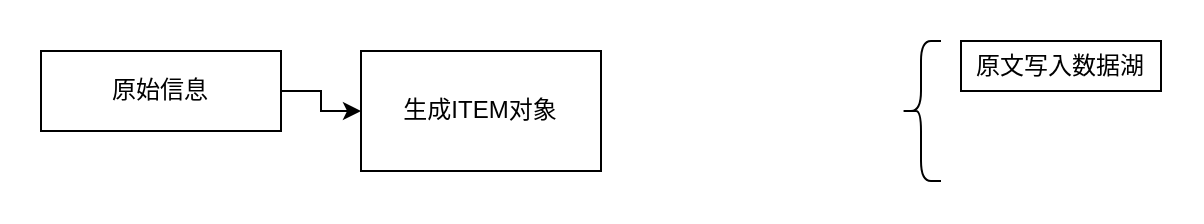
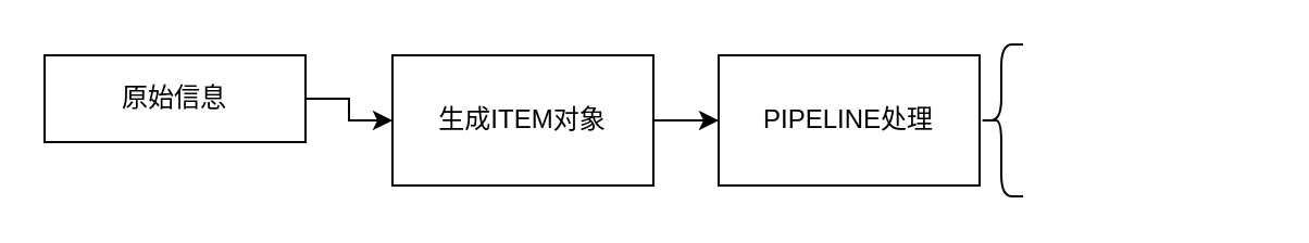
  <mxCell id="0" />
  <mxCell id="1" parent="0" />
  <mxCell id="2" style="edgeStyle=orthogonalEdgeStyle;rounded=0;orthogonalLoop=1;jettySize=auto;html=1;exitX=1;exitY=0.5;exitDx=0;exitDy=0;" edge="1" parent="1" source="3" target="5"><mxGeometry relative="1" as="geometry" /></mxCell>
  <mxCell id="3" value="原始信息" style="rounded=0;whiteSpace=wrap;html=1;" vertex="1" parent="1"><mxGeometry x="20" y="25" width="120" height="40" as="geometry" /></mxCell>
+ <mxCell id="4" style="edgeStyle=orthogonalEdgeStyle;rounded=0;orthogonalLoop=1;jettySize=auto;html=1;" edge="1" parent="1" source="5" target="6"><mxGeometry relative="1" as="geometry" /></mxCell>
  <mxCell id="5" value="生成ITEM对象" style="rounded=0;whiteSpace=wrap;html=1;" vertex="1" parent="1"><mxGeometry x="180" y="25" width="120" height="60" as="geometry" /></mxCell>
+ <mxCell id="6" value="PIPELINE处理" style="rounded=0;whiteSpace=wrap;html=1;" vertex="1" parent="1"><mxGeometry x="330" y="25" width="120" height="60" as="geometry" /></mxCell>
  <mxCell id="7" value="" style="shape=curlyBracket;whiteSpace=wrap;html=1;rounded=1;" vertex="1" parent="1"><mxGeometry x="450" y="20" width="20" height="70" as="geometry" /></mxCell>
- <mxCell id="8" value="原文写入数据湖" style="rounded=0;whiteSpace=wrap;html=1;" vertex="1" parent="1"><mxGeometry x="480" y="20" width="100" height="25" as="geometry" /></mxCell>
